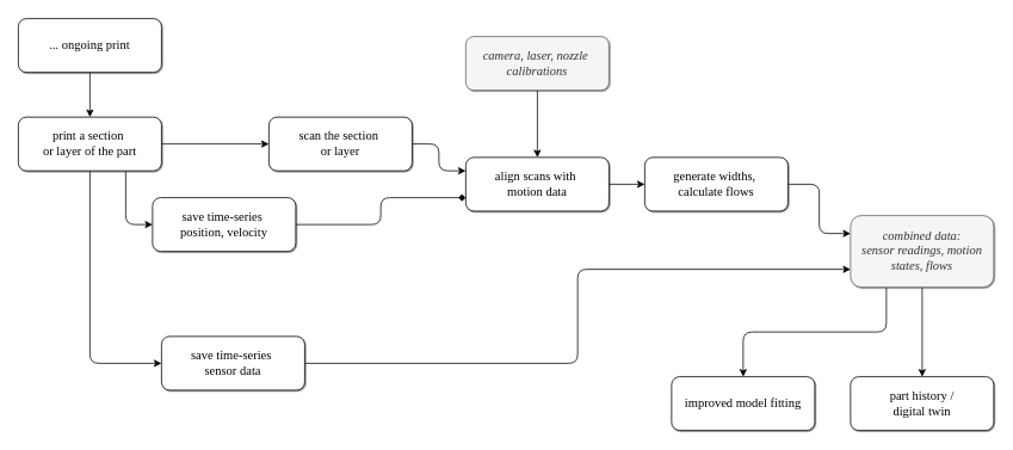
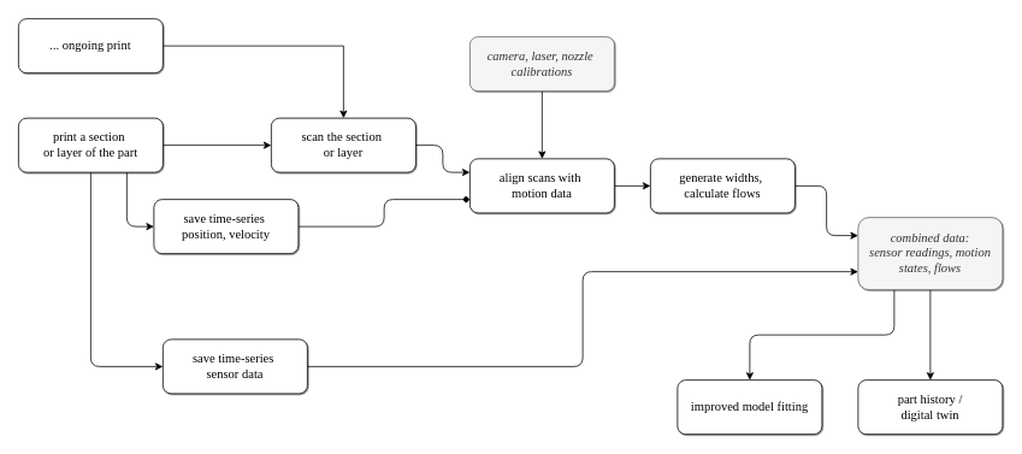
  <mxCell id="0" />
  <mxCell id="1" parent="0" />
  <mxCell id="2" style="edgeStyle=orthogonalEdgeStyle;rounded=0;orthogonalLoop=1;jettySize=auto;html=1;exitX=1;exitY=0.5;exitDx=0;exitDy=0;entryX=0;entryY=0.5;entryDx=0;entryDy=0;" edge="1" parent="1" source="5" target="9"><mxGeometry relative="1" as="geometry" /></mxCell>
  <mxCell id="3" style="edgeStyle=orthogonalEdgeStyle;rounded=1;orthogonalLoop=1;jettySize=auto;html=1;exitX=0.75;exitY=1;exitDx=0;exitDy=0;entryX=0;entryY=0.5;entryDx=0;entryDy=0;curved=0;" edge="1" parent="1" source="5" target="11"><mxGeometry relative="1" as="geometry" /></mxCell>
  <mxCell id="4" style="edgeStyle=orthogonalEdgeStyle;rounded=1;orthogonalLoop=1;jettySize=auto;html=1;exitX=0.5;exitY=1;exitDx=0;exitDy=0;entryX=0;entryY=0.5;entryDx=0;entryDy=0;curved=0;" edge="1" parent="1" source="5" target="7"><mxGeometry relative="1" as="geometry" /></mxCell>
  <mxCell id="5" value="print a section&amp;nbsp;&lt;div&gt;&lt;span style=&quot;background-color: initial;&quot;&gt;or layer&amp;nbsp;&lt;/span&gt;&lt;span style=&quot;background-color: initial;&quot;&gt;of the part&lt;/span&gt;&lt;/div&gt;" style="rounded=1;whiteSpace=wrap;html=1;shadow=1;glass=0;shadowOpacity=50;shadowBlur=0;shadowOffsetX=1;shadowOffsetY=1;fontFamily=Times New Roman;fontSize=14;" vertex="1" parent="1"><mxGeometry x="20" y="130" width="160" height="60" as="geometry" /></mxCell>
  <mxCell id="6" style="edgeStyle=orthogonalEdgeStyle;rounded=1;orthogonalLoop=1;jettySize=auto;html=1;exitX=1;exitY=0.5;exitDx=0;exitDy=0;entryX=0;entryY=0.75;entryDx=0;entryDy=0;curved=0;" edge="1" parent="1" source="7" target="14"><mxGeometry relative="1" as="geometry" /></mxCell>
  <mxCell id="7" value="save time-series&amp;nbsp;&lt;div&gt;sensor data&lt;/div&gt;" style="rounded=1;whiteSpace=wrap;html=1;shadow=1;glass=0;shadowOpacity=50;shadowBlur=0;shadowOffsetX=1;shadowOffsetY=1;fontFamily=Times New Roman;fontSize=14;" vertex="1" parent="1"><mxGeometry x="180" y="375" width="160" height="60" as="geometry" /></mxCell>
  <mxCell id="8" style="edgeStyle=orthogonalEdgeStyle;rounded=1;orthogonalLoop=1;jettySize=auto;html=1;exitX=1;exitY=0.5;exitDx=0;exitDy=0;entryX=0;entryY=0.25;entryDx=0;entryDy=0;curved=0;" edge="1" parent="1" source="9" target="16"><mxGeometry relative="1" as="geometry" /></mxCell>
  <mxCell id="9" value="scan the section&amp;nbsp;&lt;div&gt;or layer&lt;/div&gt;" style="rounded=1;whiteSpace=wrap;html=1;shadow=1;glass=0;shadowOpacity=50;shadowBlur=0;shadowOffsetX=1;shadowOffsetY=1;fontFamily=Times New Roman;fontSize=14;" vertex="1" parent="1"><mxGeometry x="300" y="130" width="160" height="60" as="geometry" /></mxCell>
  <mxCell id="10" style="edgeStyle=orthogonalEdgeStyle;rounded=1;orthogonalLoop=1;jettySize=auto;html=1;exitX=1;exitY=0.5;exitDx=0;exitDy=0;entryX=0;entryY=0.75;entryDx=0;entryDy=0;curved=0;endArrow=diamond;" edge="1" parent="1" source="11" target="16"><mxGeometry relative="1" as="geometry" /></mxCell>
  <mxCell id="11" value="save time-series&amp;nbsp;&lt;div&gt;position, velocity&lt;/div&gt;" style="rounded=1;whiteSpace=wrap;html=1;shadow=1;glass=0;shadowOpacity=50;shadowBlur=0;shadowOffsetX=1;shadowOffsetY=1;fontFamily=Times New Roman;fontSize=14;" vertex="1" parent="1"><mxGeometry x="170" y="220" width="160" height="60" as="geometry" /></mxCell>
  <mxCell id="12" style="edgeStyle=orthogonalEdgeStyle;rounded=1;orthogonalLoop=1;jettySize=auto;html=1;exitX=0.25;exitY=1;exitDx=0;exitDy=0;entryX=0.5;entryY=0;entryDx=0;entryDy=0;curved=0;" edge="1" parent="1" source="14" target="21"><mxGeometry relative="1" as="geometry" /></mxCell>
  <mxCell id="13" style="edgeStyle=orthogonalEdgeStyle;rounded=0;orthogonalLoop=1;jettySize=auto;html=1;exitX=0.5;exitY=1;exitDx=0;exitDy=0;entryX=0.5;entryY=0;entryDx=0;entryDy=0;" edge="1" parent="1" source="14" target="22"><mxGeometry relative="1" as="geometry" /></mxCell>
  <mxCell id="14" value="combined data:&lt;div&gt;sensor readings, motion states, flows&lt;/div&gt;" style="rounded=1;whiteSpace=wrap;html=1;shadow=1;glass=0;shadowOpacity=50;shadowBlur=0;shadowOffsetX=1;shadowOffsetY=1;fontFamily=Times New Roman;fontSize=14;fillColor=#f5f5f5;fontColor=#333333;strokeColor=#666666;fontStyle=2" vertex="1" parent="1"><mxGeometry x="950" y="240" width="160" height="80" as="geometry" /></mxCell>
  <mxCell id="15" value="" style="edgeStyle=orthogonalEdgeStyle;rounded=0;orthogonalLoop=1;jettySize=auto;html=1;" edge="1" parent="1" source="16" target="18"><mxGeometry relative="1" as="geometry" /></mxCell>
  <mxCell id="16" value="align scans with&amp;nbsp;&lt;div&gt;motion data&lt;/div&gt;" style="rounded=1;whiteSpace=wrap;html=1;shadow=1;glass=0;shadowOpacity=50;shadowBlur=0;shadowOffsetX=1;shadowOffsetY=1;fontFamily=Times New Roman;fontSize=14;" vertex="1" parent="1"><mxGeometry x="520" y="175" width="160" height="60" as="geometry" /></mxCell>
  <mxCell id="17" style="edgeStyle=orthogonalEdgeStyle;rounded=1;orthogonalLoop=1;jettySize=auto;html=1;exitX=1;exitY=0.5;exitDx=0;exitDy=0;entryX=0;entryY=0.25;entryDx=0;entryDy=0;curved=0;" edge="1" parent="1" source="18" target="14"><mxGeometry relative="1" as="geometry" /></mxCell>
  <mxCell id="18" value="generate widths,&amp;nbsp;&lt;div&gt;calculate flows&lt;/div&gt;" style="rounded=1;whiteSpace=wrap;html=1;shadow=1;glass=0;shadowOpacity=50;shadowBlur=0;shadowOffsetX=1;shadowOffsetY=1;fontFamily=Times New Roman;fontSize=14;" vertex="1" parent="1"><mxGeometry x="720" y="175" width="160" height="60" as="geometry" /></mxCell>
  <mxCell id="19" style="edgeStyle=orthogonalEdgeStyle;rounded=0;orthogonalLoop=1;jettySize=auto;html=1;exitX=0.5;exitY=1;exitDx=0;exitDy=0;entryX=0.5;entryY=0;entryDx=0;entryDy=0;" edge="1" parent="1" source="20" target="16"><mxGeometry relative="1" as="geometry" /></mxCell>
  <mxCell id="20" value="camera, laser, nozzle&amp;nbsp;&lt;div&gt;calibrations&lt;/div&gt;" style="rounded=1;whiteSpace=wrap;html=1;shadow=1;glass=0;shadowOpacity=50;shadowBlur=0;shadowOffsetX=1;shadowOffsetY=1;fontFamily=Times New Roman;fontSize=14;fillColor=#f5f5f5;fontColor=#333333;strokeColor=#666666;fontStyle=2" vertex="1" parent="1"><mxGeometry x="520" y="40" width="160" height="60" as="geometry" /></mxCell>
  <mxCell id="21" value="improved model fitting" style="rounded=1;whiteSpace=wrap;html=1;shadow=1;glass=0;shadowOpacity=50;shadowBlur=0;shadowOffsetX=1;shadowOffsetY=1;fontFamily=Times New Roman;fontSize=14;" vertex="1" parent="1"><mxGeometry x="750" y="420" width="160" height="60" as="geometry" /></mxCell>
  <mxCell id="22" value="part history /&lt;div&gt;digital twin&lt;/div&gt;" style="rounded=1;whiteSpace=wrap;html=1;shadow=1;glass=0;shadowOpacity=50;shadowBlur=0;shadowOffsetX=1;shadowOffsetY=1;fontFamily=Times New Roman;fontSize=14;" vertex="1" parent="1"><mxGeometry x="950" y="420" width="160" height="60" as="geometry" /></mxCell>
- <mxCell id="23" value="" style="edgeStyle=orthogonalEdgeStyle;rounded=0;orthogonalLoop=1;jettySize=auto;html=1;" edge="1" parent="1" source="24" target="5"><mxGeometry relative="1" as="geometry" /></mxCell>
+ <mxCell id="23" value="" style="edgeStyle=orthogonalEdgeStyle;rounded=0;orthogonalLoop=1;jettySize=auto;html=1;" edge="1" parent="1" source="24" target="9"><mxGeometry relative="1" as="geometry" /></mxCell>
  <mxCell id="24" value="... ongoing print" style="rounded=1;whiteSpace=wrap;html=1;shadow=1;glass=0;shadowOpacity=50;shadowBlur=0;shadowOffsetX=1;shadowOffsetY=1;fontFamily=Times New Roman;fontSize=14;" vertex="1" parent="1"><mxGeometry x="20" y="20" width="160" height="60" as="geometry" /></mxCell>
